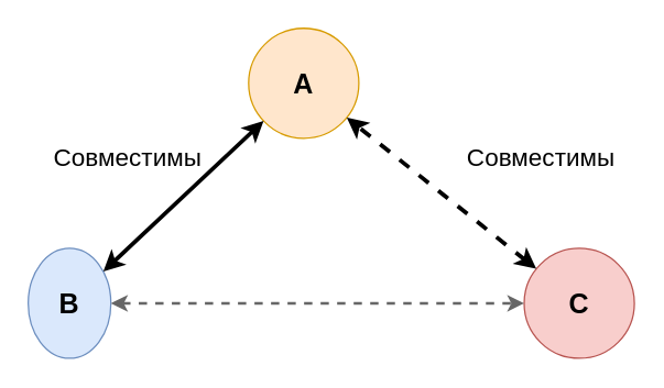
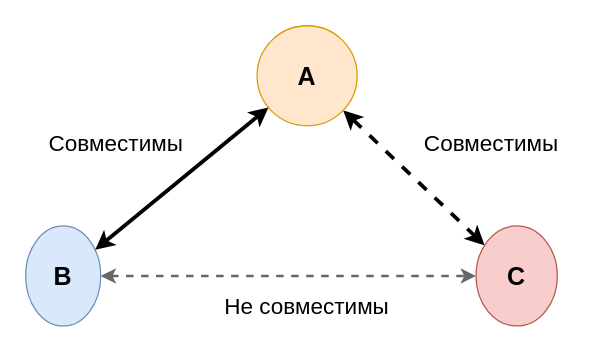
  <mxCell id="0" />
  <mxCell id="1" parent="0" />
- <mxCell id="2" value="A" style="ellipse;whiteSpace=wrap;html=1;aspect=fixed;fillColor=#ffe6cc;strokeColor=#d79b00;fontSize=20;fontStyle=1" vertex="1" parent="1"><mxGeometry x="180" y="20" width="80" height="80" as="geometry" /></mxCell>
+ <mxCell id="2" value="A" style="ellipse;whiteSpace=wrap;html=1;aspect=fixed;fillColor=#ffe6cc;strokeColor=#d79b00;fontSize=20;fontStyle=1" vertex="1" parent="1"><mxGeometry x="205" y="20" width="80" height="80" as="geometry" /></mxCell>
  <mxCell id="3" value="B" style="ellipse;whiteSpace=wrap;html=1;aspect=fixed;fillColor=#dae8fc;strokeColor=#6c8ebf;fontSize=20;fontStyle=1" vertex="1" parent="1"><mxGeometry x="20" y="180" width="60" height="80" as="geometry" /></mxCell>
- <mxCell id="4" value="C" style="ellipse;whiteSpace=wrap;html=1;aspect=fixed;fillColor=#f8cecc;strokeColor=#b85450;fontSize=20;fontStyle=1" vertex="1" parent="1"><mxGeometry x="380" y="180" width="80" height="80" as="geometry" /></mxCell>
+ <mxCell id="4" value="C" style="ellipse;whiteSpace=wrap;html=1;aspect=fixed;fillColor=#f8cecc;strokeColor=#b85450;fontSize=20;fontStyle=1" vertex="1" parent="1"><mxGeometry x="380" y="180" width="65" height="80" as="geometry" /></mxCell>
  <mxCell id="5" value="" style="endArrow=classic;startArrow=classic;html=1;strokeWidth=3;" edge="1" parent="1" source="3" target="2"><mxGeometry width="50" height="50" relative="1" as="geometry"><mxPoint x="220" y="210" as="sourcePoint" /><mxPoint x="270" y="160" as="targetPoint" /></mxGeometry></mxCell>
  <mxCell id="6" value="" style="endArrow=classic;startArrow=classic;html=1;strokeWidth=3;dashed=1;" edge="1" parent="1" source="4" target="2"><mxGeometry width="50" height="50" relative="1" as="geometry"><mxPoint x="220" y="210" as="sourcePoint" /><mxPoint x="270" y="160" as="targetPoint" /></mxGeometry></mxCell>
  <mxCell id="7" value="&amp;nbsp;Совместимы" style="text;html=1;align=center;verticalAlign=middle;whiteSpace=wrap;rounded=0;fontSize=18;" vertex="1" parent="1"><mxGeometry x="20" y="100" width="140" height="30" as="geometry" /></mxCell>
  <mxCell id="8" value="&amp;nbsp;Совместимы" style="text;html=1;align=center;verticalAlign=middle;whiteSpace=wrap;rounded=0;fontSize=18;" vertex="1" parent="1"><mxGeometry x="320" y="100" width="140" height="30" as="geometry" /></mxCell>
  <mxCell id="9" value="" style="endArrow=classic;startArrow=classic;html=1;dashed=1;strokeWidth=2;fillColor=#f5f5f5;strokeColor=#666666;" edge="1" parent="1" source="3" target="4"><mxGeometry width="50" height="50" relative="1" as="geometry"><mxPoint x="220" y="210" as="sourcePoint" /><mxPoint x="270" y="160" as="targetPoint" /></mxGeometry></mxCell>
+ <mxCell id="10" value="Не совместимы" style="text;html=1;align=center;verticalAlign=middle;whiteSpace=wrap;rounded=0;fontSize=18;" vertex="1" parent="1"><mxGeometry x="175" y="230" width="140" height="30" as="geometry" /></mxCell>
